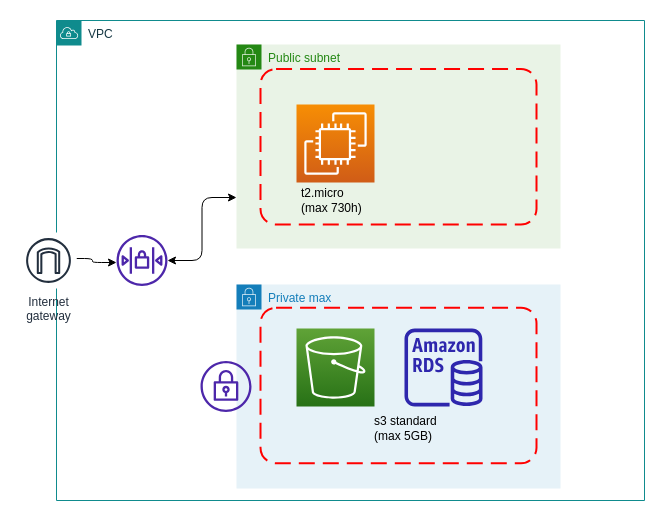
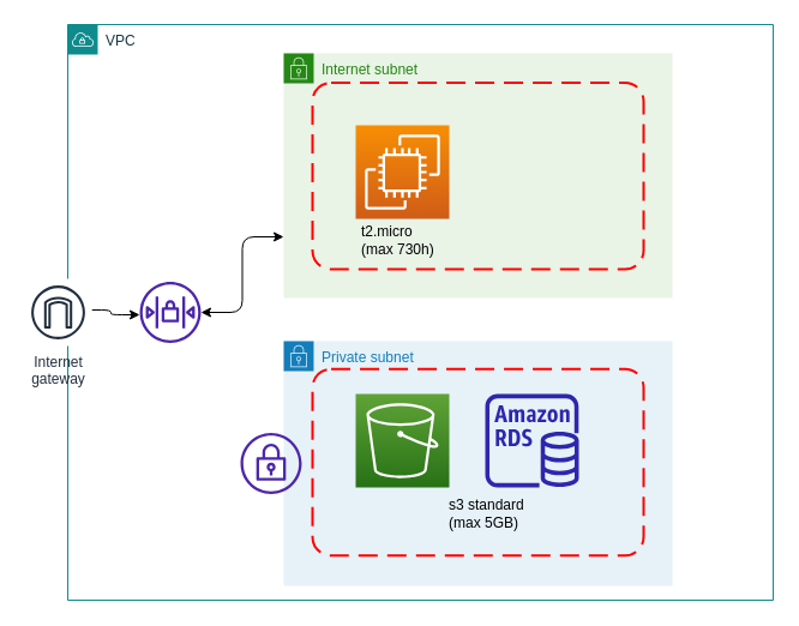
  <mxCell id="0" />
  <mxCell id="1" parent="0" />
  <mxCell id="2" value="VPC" style="points=[[0,0],[0.25,0],[0.5,0],[0.75,0],[1,0],[1,0.25],[1,0.5],[1,0.75],[1,1],[0.75,1],[0.5,1],[0.25,1],[0,1],[0,0.75],[0,0.5],[0,0.25]];outlineConnect=0;html=1;whiteSpace=wrap;fontSize=12;fontStyle=0;container=1;pointerEvents=0;collapsible=0;recursiveResize=0;shape=mxgraph.aws4.group;grIcon=mxgraph.aws4.group_vpc;strokeColor=#0F8B8D;fillColor=none;verticalAlign=top;align=left;spacingLeft=30;fontColor=#143642;dashed=0;labelBackgroundColor=none;rounded=1;" vertex="1" parent="1"><mxGeometry x="56" y="20" width="588" height="480" as="geometry" /></mxCell>
  <mxCell id="3" value="" style="edgeStyle=orthogonalEdgeStyle;rounded=1;orthogonalLoop=1;jettySize=auto;html=1;" edge="1" parent="2"><mxGeometry relative="1" as="geometry"><mxPoint x="20" y="238" as="sourcePoint" /><mxPoint x="60.001" y="242" as="targetPoint" /><Array as="points"><mxPoint x="36" y="238" /><mxPoint x="36" y="242" /></Array></mxGeometry></mxCell>
  <mxCell id="4" style="edgeStyle=orthogonalEdgeStyle;rounded=1;orthogonalLoop=1;jettySize=auto;html=1;exitX=0;exitY=0.75;exitDx=0;exitDy=0;startArrow=classic;startFill=1;" edge="1" parent="2" source="5" target="14"><mxGeometry relative="1" as="geometry" /></mxCell>
- <mxCell id="5" value="Public subnet" style="points=[[0,0],[0.25,0],[0.5,0],[0.75,0],[1,0],[1,0.25],[1,0.5],[1,0.75],[1,1],[0.75,1],[0.5,1],[0.25,1],[0,1],[0,0.75],[0,0.5],[0,0.25]];outlineConnect=0;gradientColor=none;html=1;whiteSpace=wrap;fontSize=12;fontStyle=0;container=1;pointerEvents=0;collapsible=0;recursiveResize=0;shape=mxgraph.aws4.group;grIcon=mxgraph.aws4.group_security_group;grStroke=0;strokeColor=#248814;fillColor=#E9F3E6;verticalAlign=top;align=left;spacingLeft=30;fontColor=#248814;dashed=0;rounded=1;" vertex="1" parent="2"><mxGeometry x="180" y="24" width="324" height="204" as="geometry" /></mxCell>
+ <mxCell id="5" value="Internet subnet" style="points=[[0,0],[0.25,0],[0.5,0],[0.75,0],[1,0],[1,0.25],[1,0.5],[1,0.75],[1,1],[0.75,1],[0.5,1],[0.25,1],[0,1],[0,0.75],[0,0.5],[0,0.25]];outlineConnect=0;gradientColor=none;html=1;whiteSpace=wrap;fontSize=12;fontStyle=0;container=1;pointerEvents=0;collapsible=0;recursiveResize=0;shape=mxgraph.aws4.group;grIcon=mxgraph.aws4.group_security_group;grStroke=0;strokeColor=#248814;fillColor=#E9F3E6;verticalAlign=top;align=left;spacingLeft=30;fontColor=#248814;dashed=0;rounded=1;" vertex="1" parent="2"><mxGeometry x="180" y="24" width="324" height="204" as="geometry" /></mxCell>
  <mxCell id="6" value="" style="rounded=1;arcSize=10;dashed=1;strokeColor=#ff0000;fillColor=none;gradientColor=none;dashPattern=8 4;strokeWidth=2;" vertex="1" parent="5"><mxGeometry x="24" y="24.5" width="276" height="155.5" as="geometry" /></mxCell>
  <mxCell id="7" value="" style="sketch=0;points=[[0,0,0],[0.25,0,0],[0.5,0,0],[0.75,0,0],[1,0,0],[0,1,0],[0.25,1,0],[0.5,1,0],[0.75,1,0],[1,1,0],[0,0.25,0],[0,0.5,0],[0,0.75,0],[1,0.25,0],[1,0.5,0],[1,0.75,0]];outlineConnect=0;fontColor=#232F3E;gradientColor=#F78E04;gradientDirection=north;fillColor=#D05C17;strokeColor=#ffffff;dashed=0;verticalLabelPosition=bottom;verticalAlign=top;align=center;html=1;fontSize=12;fontStyle=0;aspect=fixed;shape=mxgraph.aws4.resourceIcon;resIcon=mxgraph.aws4.ec2;rounded=1;" vertex="1" parent="5"><mxGeometry x="60" y="60" width="78" height="78" as="geometry" /></mxCell>
  <mxCell id="8" value="t2.micro (max 730h)" style="text;strokeColor=none;align=left;fillColor=none;html=1;verticalAlign=middle;whiteSpace=wrap;rounded=0;" vertex="1" parent="5"><mxGeometry x="63" y="144" width="72" height="24" as="geometry" /></mxCell>
- <mxCell id="9" value="Private max" style="points=[[0,0],[0.25,0],[0.5,0],[0.75,0],[1,0],[1,0.25],[1,0.5],[1,0.75],[1,1],[0.75,1],[0.5,1],[0.25,1],[0,1],[0,0.75],[0,0.5],[0,0.25]];outlineConnect=0;gradientColor=none;html=1;whiteSpace=wrap;fontSize=12;fontStyle=0;container=1;pointerEvents=0;collapsible=0;recursiveResize=0;shape=mxgraph.aws4.group;grIcon=mxgraph.aws4.group_security_group;grStroke=0;strokeColor=#147EBA;fillColor=#E6F2F8;verticalAlign=top;align=left;spacingLeft=30;fontColor=#147EBA;dashed=0;rounded=1;" vertex="1" parent="2"><mxGeometry x="180" y="264" width="324" height="204" as="geometry" /></mxCell>
+ <mxCell id="9" value="Private subnet" style="points=[[0,0],[0.25,0],[0.5,0],[0.75,0],[1,0],[1,0.25],[1,0.5],[1,0.75],[1,1],[0.75,1],[0.5,1],[0.25,1],[0,1],[0,0.75],[0,0.5],[0,0.25]];outlineConnect=0;gradientColor=none;html=1;whiteSpace=wrap;fontSize=12;fontStyle=0;container=1;pointerEvents=0;collapsible=0;recursiveResize=0;shape=mxgraph.aws4.group;grIcon=mxgraph.aws4.group_security_group;grStroke=0;strokeColor=#147EBA;fillColor=#E6F2F8;verticalAlign=top;align=left;spacingLeft=30;fontColor=#147EBA;dashed=0;rounded=1;" vertex="1" parent="2"><mxGeometry x="180" y="264" width="324" height="204" as="geometry" /></mxCell>
  <mxCell id="10" value="" style="sketch=0;points=[[0,0,0],[0.25,0,0],[0.5,0,0],[0.75,0,0],[1,0,0],[0,1,0],[0.25,1,0],[0.5,1,0],[0.75,1,0],[1,1,0],[0,0.25,0],[0,0.5,0],[0,0.75,0],[1,0.25,0],[1,0.5,0],[1,0.75,0]];outlineConnect=0;fontColor=#232F3E;gradientColor=#60A337;gradientDirection=north;fillColor=#277116;strokeColor=#ffffff;dashed=0;verticalLabelPosition=bottom;verticalAlign=top;align=center;html=1;fontSize=12;fontStyle=0;aspect=fixed;shape=mxgraph.aws4.resourceIcon;resIcon=mxgraph.aws4.s3;rounded=1;" vertex="1" parent="9"><mxGeometry x="60" y="44" width="78" height="78" as="geometry" /></mxCell>
  <mxCell id="11" value="" style="rounded=1;arcSize=10;dashed=1;strokeColor=#ff0000;fillColor=none;gradientColor=none;dashPattern=8 4;strokeWidth=2;" vertex="1" parent="9"><mxGeometry x="24" y="23.25" width="276" height="155.5" as="geometry" /></mxCell>
  <mxCell id="12" value="s3 standard (max 5GB)" style="text;strokeColor=none;align=left;fillColor=none;html=1;verticalAlign=middle;whiteSpace=wrap;rounded=0;" vertex="1" parent="9"><mxGeometry x="136" y="132" width="72" height="24" as="geometry" /></mxCell>
  <mxCell id="13" value="" style="sketch=0;outlineConnect=0;fontColor=#232F3E;gradientColor=none;fillColor=#2E27AD;strokeColor=none;dashed=0;verticalLabelPosition=bottom;verticalAlign=top;align=center;html=1;fontSize=12;fontStyle=0;aspect=fixed;pointerEvents=1;shape=mxgraph.aws4.rds_instance;rounded=1;" vertex="1" parent="9"><mxGeometry x="168" y="44" width="78" height="78" as="geometry" /></mxCell>
  <mxCell id="14" value="" style="sketch=0;outlineConnect=0;fontColor=#232F3E;gradientColor=none;fillColor=#4D27AA;strokeColor=none;dashed=0;verticalLabelPosition=bottom;verticalAlign=top;align=center;html=1;fontSize=12;fontStyle=0;aspect=fixed;pointerEvents=1;shape=mxgraph.aws4.network_access_control_list;rounded=1;" vertex="1" parent="2"><mxGeometry x="60" y="214.5" width="51" height="51" as="geometry" /></mxCell>
  <mxCell id="15" value="" style="sketch=0;outlineConnect=0;fontColor=#232F3E;gradientColor=none;fillColor=#4D27AA;strokeColor=none;dashed=0;verticalLabelPosition=bottom;verticalAlign=top;align=center;html=1;fontSize=12;fontStyle=0;aspect=fixed;pointerEvents=1;shape=mxgraph.aws4.vpn_gateway;rounded=1;" vertex="1" parent="2"><mxGeometry x="144" y="340.5" width="51" height="51" as="geometry" /></mxCell>
  <mxCell id="16" value="Internet&#10;gateway" style="sketch=0;outlineConnect=0;fontColor=#232F3E;gradientColor=none;strokeColor=#232F3E;fillColor=#ffffff;dashed=0;verticalLabelPosition=bottom;verticalAlign=top;align=center;html=1;fontSize=12;fontStyle=0;aspect=fixed;shape=mxgraph.aws4.resourceIcon;resIcon=mxgraph.aws4.internet_gateway;rounded=1;" vertex="1" parent="1"><mxGeometry x="20" y="232" width="56" height="56" as="geometry" /></mxCell>
